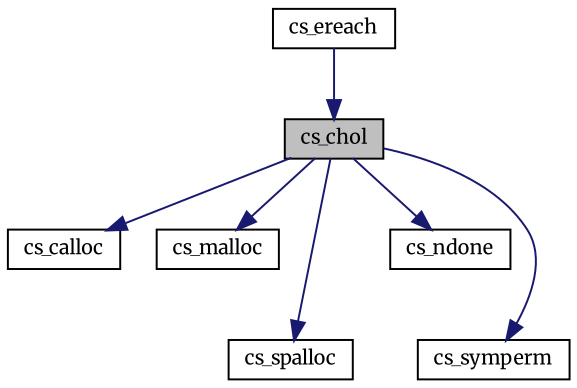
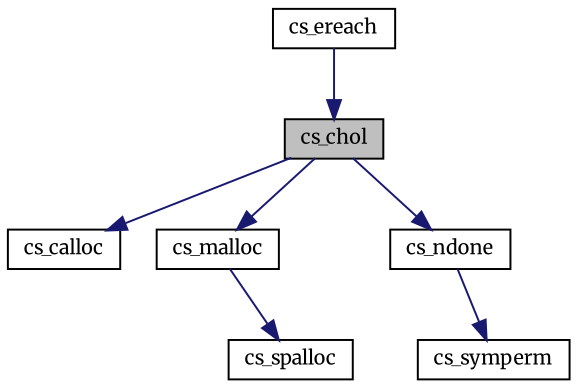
  digraph {
    fontname=Merriweather
    rankdir=TB
    node [color=black fillcolor=white fontname=Merriweather fontsize=10 shape=record style=filled]
    edge [color=midnightblue fontname=Merriweather fontsize=10 labelfontname="FreeSans.ttf" labelfontsize=10 style=solid]
    n1 [fillcolor=grey75 fontcolor=black height=0.2 label=cs_chol width=0.4]
    n2 [height=0.2 label=cs_calloc width=0.4]
    n3 [height=0.2 label=cs_malloc width=0.4]
    n4 [height=0.2 label=cs_ndone width=0.4]
    n5 [height=0.2 label=cs_spalloc width=0.4]
    n6 [height=0.2 label=cs_symperm width=0.4]
    n7 [height=0.2 label=cs_ereach width=0.4]
    n1 -> n2
    n1 -> n3
    n1 -> n4
-   n1 -> n5
-   n1 -> n6
+   n3 -> n5
+   n4 -> n6
    n7 -> n1
  }
